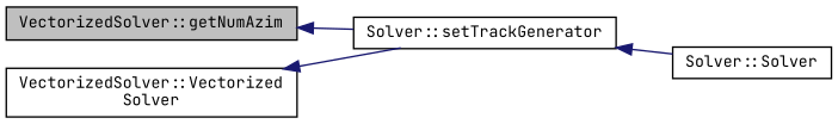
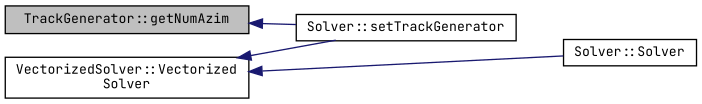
  digraph {
    fontname="JetBrains Mono"
    rankdir=LR
    node [color=black fillcolor=white fontname="JetBrains Mono" fontsize=10 shape=record style=filled]
    edge [color=midnightblue dir=back fontname="JetBrains Mono" fontsize=10 labelfontname=Helvetica labelfontsize=10 style=solid]
-   n1 [fillcolor=grey75 fontcolor=black height=0.2 label="VectorizedSolver::getNumAzim" width=0.4]
+   n1 [fillcolor=grey75 fontcolor=black height=0.2 label="TrackGenerator::getNumAzim" width=0.4]
    n2 [height=0.2 label="Solver::setTrackGenerator" width=0.4]
    n3 [height=0.2 label="Solver::Solver" width=0.4]
    n4 [height=0.2 label="VectorizedSolver::Vectorized\lSolver" width=0.4]
    n1 -> n2
-   n2 -> n3
+   n4 -> n3
    n4 -> n2
  }
